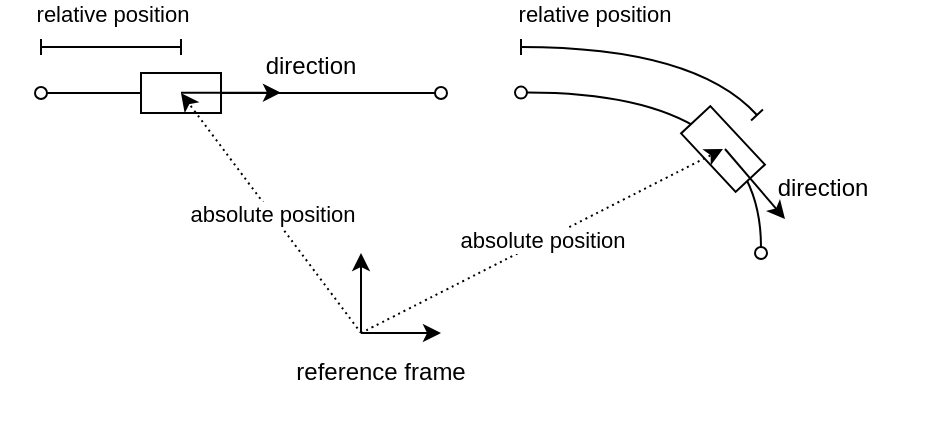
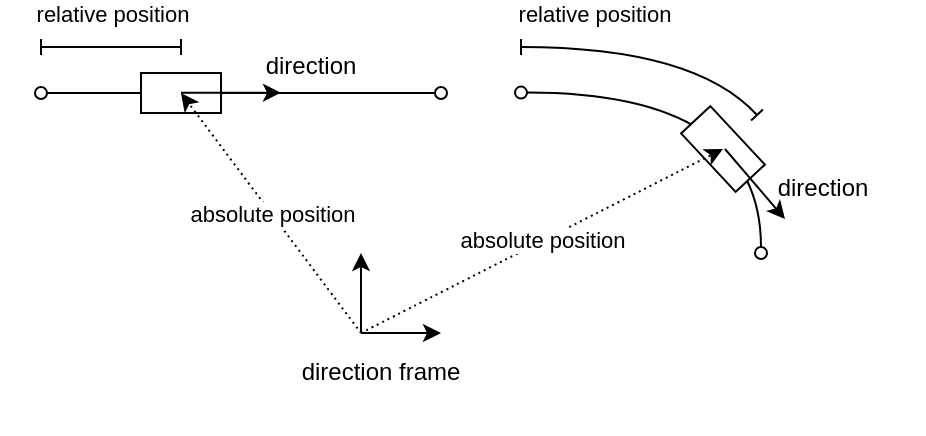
  <mxCell id="0" />
  <mxCell id="1" parent="0" />
  <mxCell id="2" value="" style="endArrow=oval;html=1;rounded=0;startArrow=none;startFill=0;endFill=0;" edge="1" parent="1" source="3"><mxGeometry width="50" height="50" relative="1" as="geometry"><mxPoint x="180" y="43" as="sourcePoint" /><mxPoint x="20" y="43" as="targetPoint" /></mxGeometry></mxCell>
  <mxCell id="3" value="" style="rounded=0;whiteSpace=wrap;html=1;" vertex="1" parent="1"><mxGeometry x="70" y="33" width="40" height="20" as="geometry" /></mxCell>
  <mxCell id="4" value="" style="endArrow=none;html=1;rounded=0;startArrow=oval;startFill=0;" edge="1" parent="1" target="3"><mxGeometry width="50" height="50" relative="1" as="geometry"><mxPoint x="220" y="43" as="sourcePoint" /><mxPoint x="60" y="43" as="targetPoint" /></mxGeometry></mxCell>
  <mxCell id="5" value="" style="endArrow=oval;html=1;rounded=0;edgeStyle=orthogonalEdgeStyle;curved=1;startArrow=oval;startFill=0;endFill=0;" edge="1" parent="1"><mxGeometry width="50" height="50" relative="1" as="geometry"><mxPoint x="380" y="123" as="sourcePoint" /><mxPoint x="260" y="42.8" as="targetPoint" /><Array as="points"><mxPoint x="380" y="43" /></Array></mxGeometry></mxCell>
  <mxCell id="6" value="" style="rounded=0;whiteSpace=wrap;html=1;rotation=47;" vertex="1" parent="1"><mxGeometry x="341" y="61" width="40" height="20" as="geometry" /></mxCell>
  <mxCell id="7" value="" style="endArrow=classic;html=1;rounded=0;curved=1;" edge="1" parent="1"><mxGeometry width="50" height="50" relative="1" as="geometry"><mxPoint x="90" y="42.86" as="sourcePoint" /><mxPoint x="140" y="42.86" as="targetPoint" /></mxGeometry></mxCell>
  <mxCell id="8" value="" style="endArrow=classic;html=1;rounded=0;curved=1;" edge="1" parent="1"><mxGeometry width="50" height="50" relative="1" as="geometry"><mxPoint x="362" y="71" as="sourcePoint" /><mxPoint x="392" y="106" as="targetPoint" /></mxGeometry></mxCell>
  <mxCell id="9" value="direction" style="text;html=1;align=center;verticalAlign=middle;resizable=0;points=[];autosize=1;strokeColor=none;fillColor=none;" vertex="1" parent="1"><mxGeometry x="125" y="20" width="60" height="20" as="geometry" /></mxCell>
  <mxCell id="10" value="direction" style="text;html=1;align=center;verticalAlign=middle;resizable=0;points=[];autosize=1;strokeColor=none;fillColor=none;" vertex="1" parent="1"><mxGeometry x="381" y="81" width="60" height="20" as="geometry" /></mxCell>
  <mxCell id="11" value="" style="endArrow=baseDash;html=1;rounded=0;curved=1;startArrow=baseDash;startFill=0;endFill=0;" edge="1" parent="1"><mxGeometry width="50" height="50" relative="1" as="geometry"><mxPoint x="20" y="20" as="sourcePoint" /><mxPoint x="90" y="20" as="targetPoint" /></mxGeometry></mxCell>
  <mxCell id="12" value="relative position" style="edgeLabel;html=1;align=center;verticalAlign=middle;resizable=0;points=[];" vertex="1" connectable="0" parent="11"><mxGeometry relative="1" as="geometry"><mxPoint y="-17" as="offset" /></mxGeometry></mxCell>
  <mxCell id="13" value="" style="endArrow=baseDash;html=1;rounded=0;curved=1;startArrow=baseDash;startFill=0;endFill=0;" edge="1" parent="1"><mxGeometry width="50" height="50" relative="1" as="geometry"><mxPoint x="260" y="20" as="sourcePoint" /><mxPoint x="378" y="54" as="targetPoint" /><Array as="points"><mxPoint x="347" y="20" /></Array></mxGeometry></mxCell>
  <mxCell id="14" value="relative position" style="edgeLabel;html=1;align=center;verticalAlign=middle;resizable=0;points=[];" vertex="1" connectable="0" parent="13"><mxGeometry x="-0.657" y="-1" relative="1" as="geometry"><mxPoint x="13" y="-18" as="offset" /></mxGeometry></mxCell>
  <mxCell id="15" value="" style="endArrow=classic;html=1;curved=1;elbow=vertical;" edge="1" parent="1"><mxGeometry width="50" height="50" relative="1" as="geometry"><mxPoint x="180" y="163" as="sourcePoint" /><mxPoint x="180" y="123" as="targetPoint" /></mxGeometry></mxCell>
  <mxCell id="16" value="" style="endArrow=classic;html=1;curved=1;elbow=vertical;" edge="1" parent="1"><mxGeometry width="50" height="50" relative="1" as="geometry"><mxPoint x="180" y="163" as="sourcePoint" /><mxPoint x="220" y="163" as="targetPoint" /></mxGeometry></mxCell>
  <mxCell id="17" value="" style="endArrow=classic;html=1;curved=1;elbow=vertical;dashed=1;dashPattern=1 2;" edge="1" parent="1"><mxGeometry width="50" height="50" relative="1" as="geometry"><mxPoint x="180" y="163" as="sourcePoint" /><mxPoint x="90" y="43" as="targetPoint" /></mxGeometry></mxCell>
  <mxCell id="18" value="absolute position" style="edgeLabel;html=1;align=center;verticalAlign=middle;resizable=0;points=[];" vertex="1" connectable="0" parent="17"><mxGeometry relative="1" as="geometry"><mxPoint as="offset" /></mxGeometry></mxCell>
  <mxCell id="19" value="" style="endArrow=classic;html=1;curved=1;elbow=vertical;dashed=1;dashPattern=1 2;" edge="1" parent="1"><mxGeometry width="50" height="50" relative="1" as="geometry"><mxPoint x="180" y="163" as="sourcePoint" /><mxPoint x="361" y="71" as="targetPoint" /></mxGeometry></mxCell>
  <mxCell id="20" value="absolute position" style="edgeLabel;html=1;align=center;verticalAlign=middle;resizable=0;points=[];" vertex="1" connectable="0" parent="19"><mxGeometry relative="1" as="geometry"><mxPoint as="offset" /></mxGeometry></mxCell>
- <mxCell id="21" value="reference frame" style="text;html=1;align=center;verticalAlign=middle;resizable=0;points=[];autosize=1;strokeColor=none;fillColor=none;" vertex="1" parent="1"><mxGeometry x="140" y="173" width="100" height="20" as="geometry" /></mxCell>
+ <mxCell id="21" value="direction frame" style="text;html=1;align=center;verticalAlign=middle;resizable=0;points=[];autosize=1;strokeColor=none;fillColor=none;" vertex="1" parent="1"><mxGeometry x="140" y="173" width="100" height="20" as="geometry" /></mxCell>
